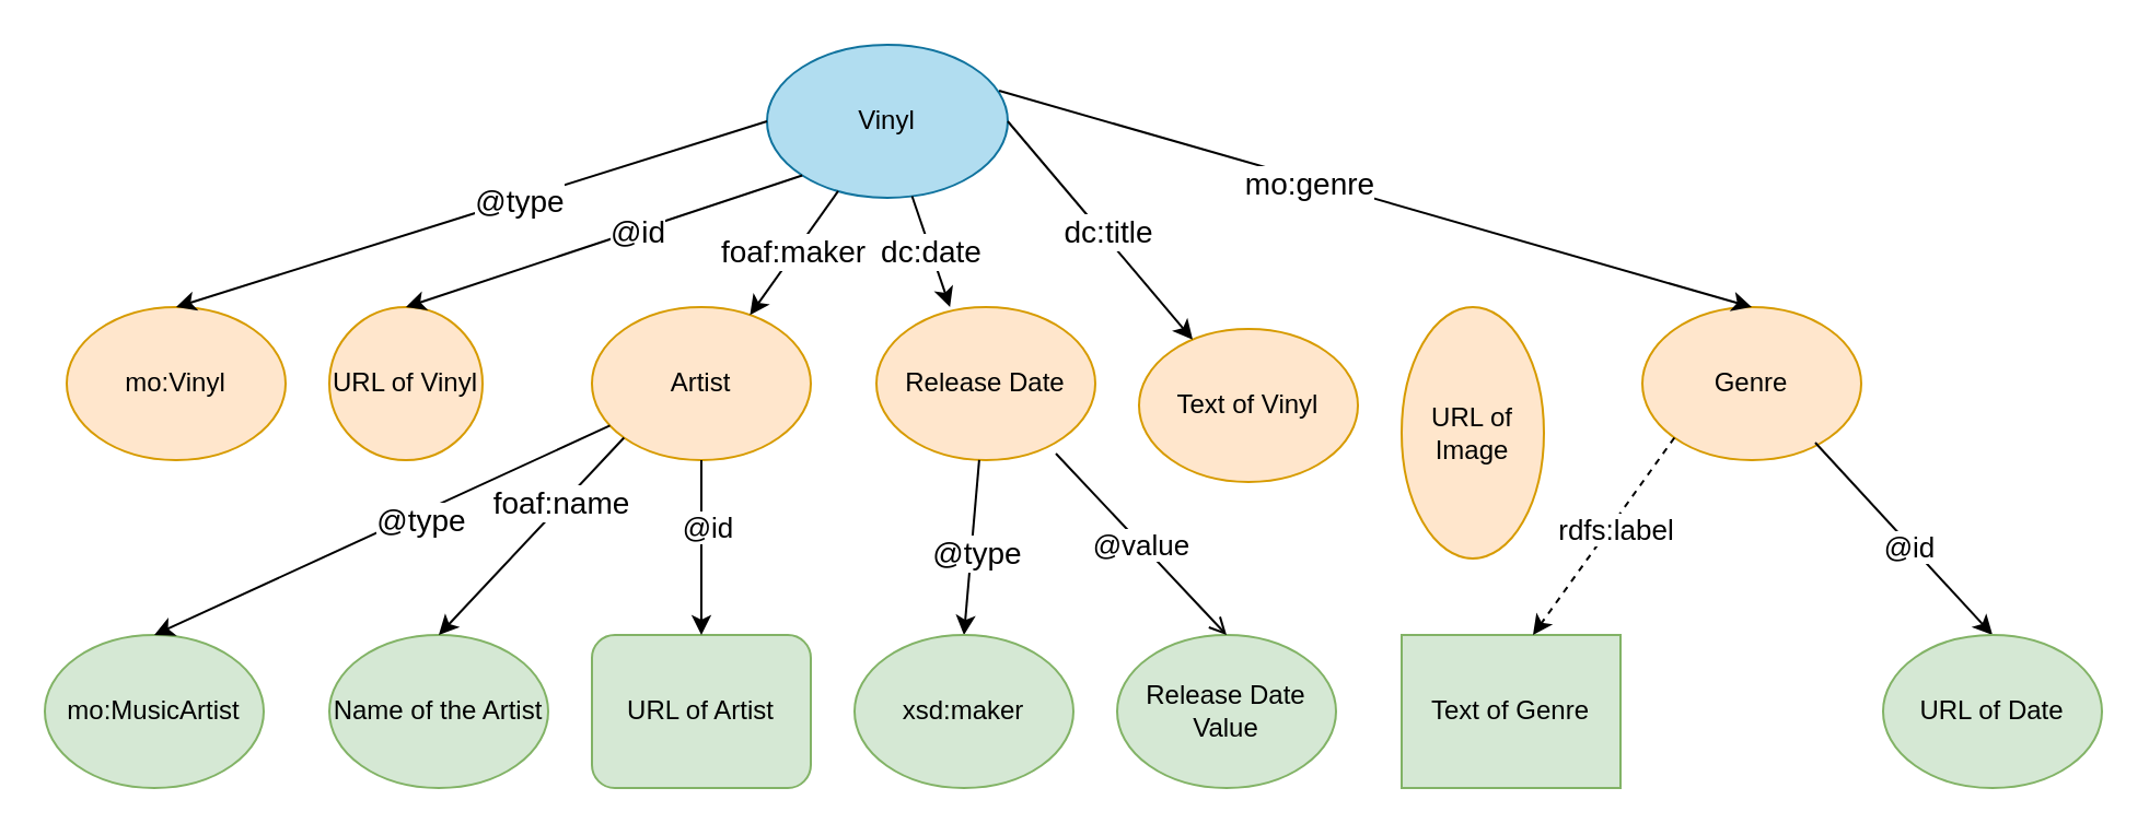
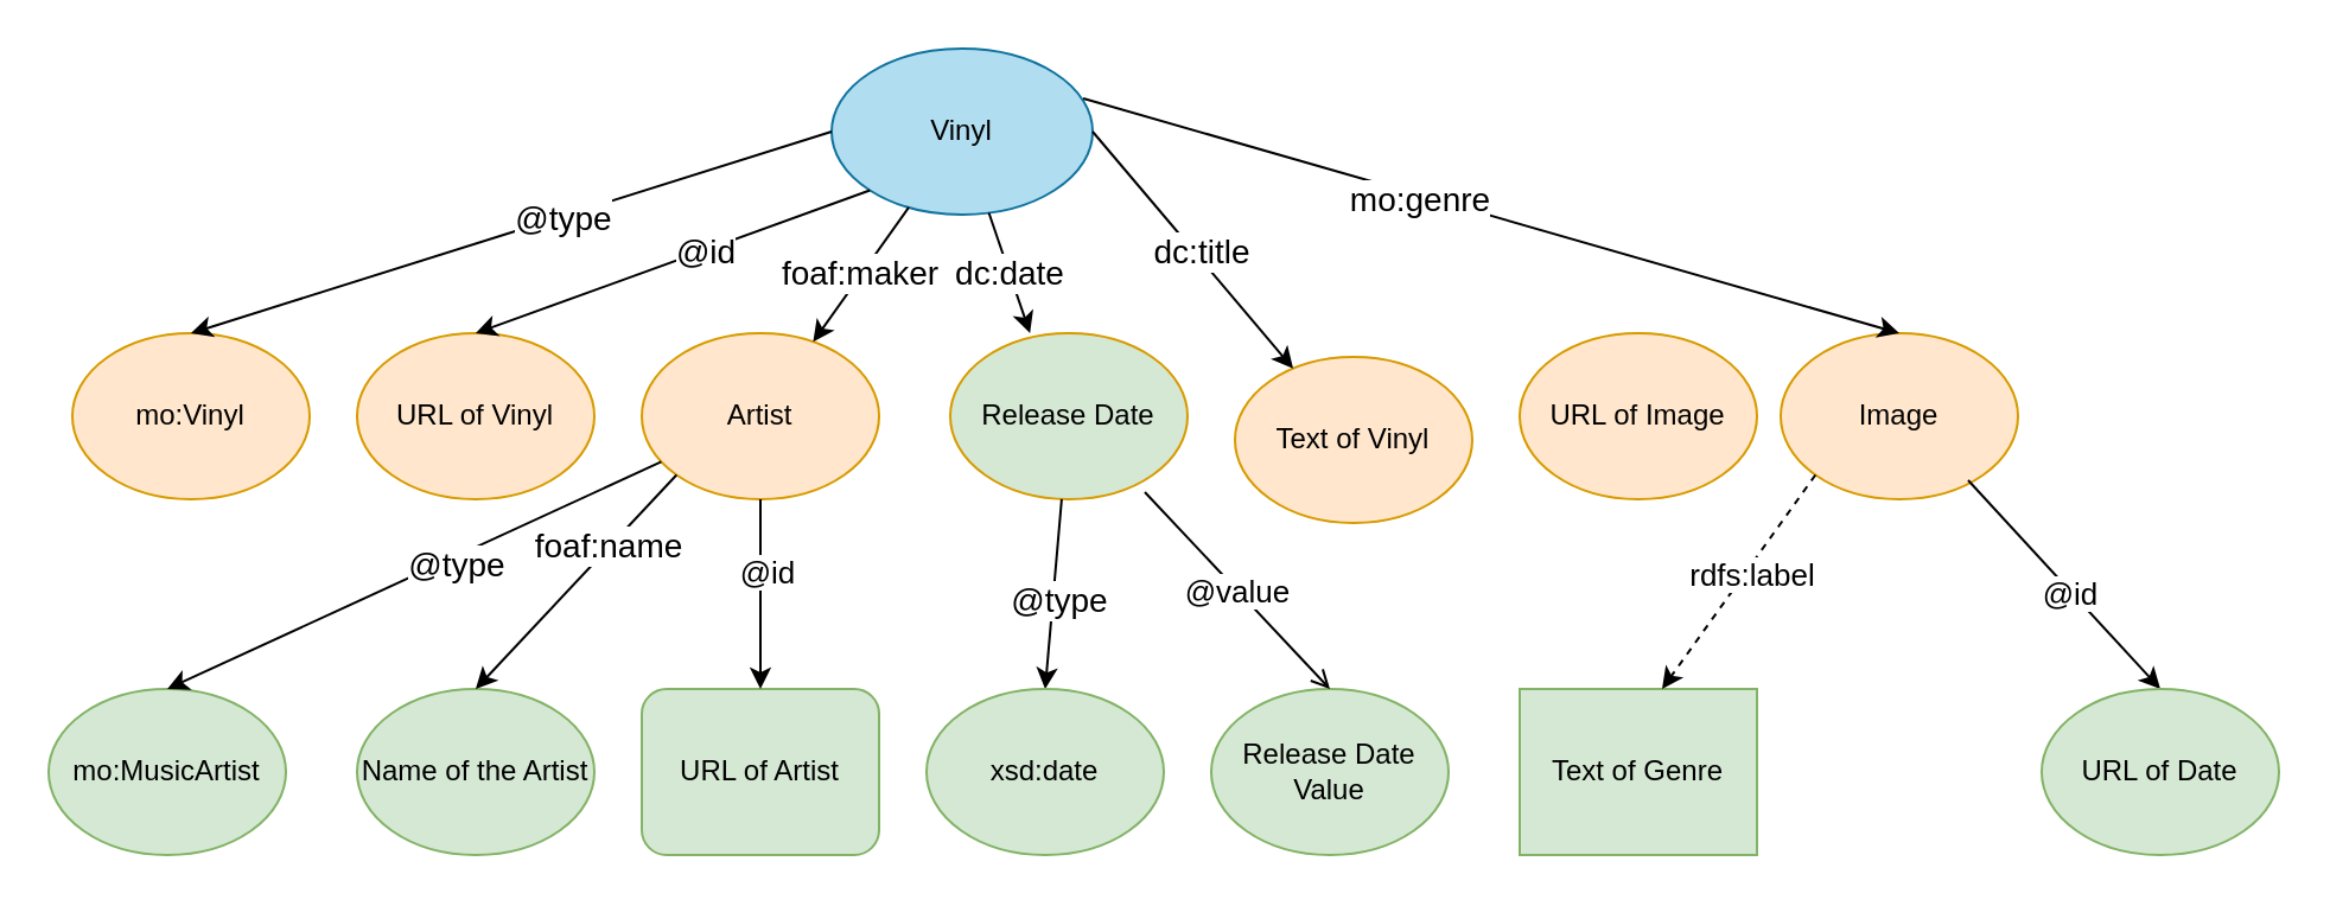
  <mxCell id="0" />
  <mxCell id="1" parent="0" />
  <mxCell id="2" value="Vinyl" style="ellipse;whiteSpace=wrap;html=1;fillColor=#b1ddf0;strokeColor=#10739e;" parent="1" vertex="1"><mxGeometry x="350" y="20" width="110" height="70" as="geometry" /></mxCell>
  <mxCell id="3" value="mo:Vinyl" style="ellipse;whiteSpace=wrap;html=1;fillColor=#ffe6cc;strokeColor=#d79b00;" parent="1" vertex="1"><mxGeometry x="30" y="140" width="100" height="70" as="geometry" /></mxCell>
- <mxCell id="4" value="URL of Vinyl" style="ellipse;whiteSpace=wrap;html=1;fillColor=#ffe6cc;strokeColor=#d79b00;" parent="1" vertex="1"><mxGeometry x="150" y="140" width="70" height="70" as="geometry" /></mxCell>
+ <mxCell id="4" value="URL of Vinyl" style="ellipse;whiteSpace=wrap;html=1;fillColor=#ffe6cc;strokeColor=#d79b00;" parent="1" vertex="1"><mxGeometry x="150" y="140" width="100" height="70" as="geometry" /></mxCell>
  <mxCell id="5" value="Artist" style="ellipse;whiteSpace=wrap;html=1;fillColor=#ffe6cc;strokeColor=#d79b00;" parent="1" vertex="1"><mxGeometry x="270" y="140" width="100" height="70" as="geometry" /></mxCell>
- <mxCell id="6" value="Release Date" style="ellipse;whiteSpace=wrap;html=1;fillColor=#ffe6cc;strokeColor=#d79b00;" parent="1" vertex="1"><mxGeometry x="400" y="140" width="100" height="70" as="geometry" /></mxCell>
+ <mxCell id="6" value="Release Date" style="ellipse;whiteSpace=wrap;html=1;fillColor=#d5e8d4;strokeColor=#d79b00;" parent="1" vertex="1"><mxGeometry x="400" y="140" width="100" height="70" as="geometry" /></mxCell>
  <mxCell id="7" value="" style="endArrow=classic;html=1;rounded=0;exitX=0;exitY=0.5;exitDx=0;exitDy=0;entryX=0.5;entryY=0;entryDx=0;entryDy=0;" parent="1" source="2" target="3" edge="1"><mxGeometry width="50" height="50" relative="1" as="geometry"><mxPoint x="400" y="470" as="sourcePoint" /><mxPoint x="450" y="420" as="targetPoint" /></mxGeometry></mxCell>
  <mxCell id="8" value="&lt;font style=&quot;font-size: 14px;&quot;&gt;@type&lt;/font&gt;" style="edgeLabel;html=1;align=center;verticalAlign=middle;resizable=0;points=[];" parent="7" vertex="1" connectable="0"><mxGeometry x="-0.156" y="1" relative="1" as="geometry"><mxPoint as="offset" /></mxGeometry></mxCell>
  <mxCell id="9" value="" style="endArrow=classic;html=1;rounded=0;exitX=0;exitY=1;exitDx=0;exitDy=0;entryX=0.5;entryY=0;entryDx=0;entryDy=0;" parent="1" source="2" target="4" edge="1"><mxGeometry width="50" height="50" relative="1" as="geometry"><mxPoint x="400" y="470" as="sourcePoint" /><mxPoint x="450" y="420" as="targetPoint" /></mxGeometry></mxCell>
  <mxCell id="10" value="&lt;span style=&quot;font-size: 14px;&quot;&gt;@id&lt;/span&gt;" style="edgeLabel;html=1;align=center;verticalAlign=middle;resizable=0;points=[];" parent="9" vertex="1" connectable="0"><mxGeometry x="-0.163" y="1" relative="1" as="geometry"><mxPoint as="offset" /></mxGeometry></mxCell>
  <mxCell id="11" value="&lt;font style=&quot;font-size: 14px;&quot;&gt;foaf:maker&lt;/font&gt;" style="endArrow=classic;html=1;rounded=0;" parent="1" source="2" target="5" edge="1"><mxGeometry width="50" height="50" relative="1" as="geometry"><mxPoint x="400" y="470" as="sourcePoint" /><mxPoint x="450" y="420" as="targetPoint" /></mxGeometry></mxCell>
  <mxCell id="12" value="&lt;font style=&quot;font-size: 14px;&quot;&gt;dc:date&lt;/font&gt;" style="endArrow=classic;html=1;rounded=0;entryX=0.336;entryY=0;entryDx=0;entryDy=0;entryPerimeter=0;" parent="1" source="2" target="6" edge="1"><mxGeometry width="50" height="50" relative="1" as="geometry"><mxPoint x="458" y="40" as="sourcePoint" /><mxPoint x="450" y="420" as="targetPoint" /></mxGeometry></mxCell>
  <mxCell id="13" value="Text of Vinyl" style="ellipse;whiteSpace=wrap;html=1;fillColor=#ffe6cc;strokeColor=#d79b00;" parent="1" vertex="1"><mxGeometry x="520" y="150" width="100" height="70" as="geometry" /></mxCell>
- <mxCell id="14" value="URL of Image" style="ellipse;whiteSpace=wrap;html=1;fillColor=#ffe6cc;strokeColor=#d79b00;" parent="1" vertex="1"><mxGeometry x="640" y="140" width="65" height="115" as="geometry" /></mxCell>
- <mxCell id="15" value="Genre" style="ellipse;whiteSpace=wrap;html=1;fillColor=#ffe6cc;strokeColor=#d79b00;" parent="1" vertex="1"><mxGeometry x="750" y="140" width="100" height="70" as="geometry" /></mxCell>
+ <mxCell id="14" value="URL of Image" style="ellipse;whiteSpace=wrap;html=1;fillColor=#ffe6cc;strokeColor=#d79b00;" parent="1" vertex="1"><mxGeometry x="640" y="140" width="100" height="70" as="geometry" /></mxCell>
+ <mxCell id="15" value="Image" style="ellipse;whiteSpace=wrap;html=1;fillColor=#ffe6cc;strokeColor=#d79b00;" parent="1" vertex="1"><mxGeometry x="750" y="140" width="100" height="70" as="geometry" /></mxCell>
  <mxCell id="16" value="" style="endArrow=classic;html=1;rounded=0;exitX=1;exitY=0.5;exitDx=0;exitDy=0;" parent="1" source="2" target="13" edge="1"><mxGeometry width="50" height="50" relative="1" as="geometry"><mxPoint x="420" y="470" as="sourcePoint" /><mxPoint x="470" y="420" as="targetPoint" /></mxGeometry></mxCell>
  <mxCell id="17" value="&lt;font style=&quot;font-size: 14px;&quot;&gt;dc:title&lt;/font&gt;" style="edgeLabel;html=1;align=center;verticalAlign=middle;resizable=0;points=[];" parent="16" vertex="1" connectable="0"><mxGeometry x="0.047" y="2" relative="1" as="geometry"><mxPoint as="offset" /></mxGeometry></mxCell>
  <mxCell id="18" value="" style="endArrow=classic;html=1;rounded=0;entryX=0.5;entryY=0;entryDx=0;entryDy=0;exitX=0.964;exitY=0.3;exitDx=0;exitDy=0;exitPerimeter=0;" parent="1" source="2" target="15" edge="1"><mxGeometry width="50" height="50" relative="1" as="geometry"><mxPoint x="440" y="30" as="sourcePoint" /><mxPoint x="470" y="420" as="targetPoint" /></mxGeometry></mxCell>
  <mxCell id="19" value="&lt;font style=&quot;font-size: 14px;&quot;&gt;mo:genre&lt;/font&gt;" style="edgeLabel;html=1;align=center;verticalAlign=middle;resizable=0;points=[];" parent="18" vertex="1" connectable="0"><mxGeometry x="-0.172" y="-2" relative="1" as="geometry"><mxPoint as="offset" /></mxGeometry></mxCell>
  <mxCell id="20" value="" style="endArrow=classic;html=1;rounded=0;entryX=0.5;entryY=0;entryDx=0;entryDy=0;" parent="1" source="6" edge="1" target="22"><mxGeometry width="50" height="50" relative="1" as="geometry"><mxPoint x="420" y="460" as="sourcePoint" /><mxPoint x="450" y="290" as="targetPoint" /></mxGeometry></mxCell>
  <mxCell id="21" value="&lt;font style=&quot;font-size: 14px;&quot;&gt;@type&lt;/font&gt;" style="edgeLabel;html=1;align=center;verticalAlign=middle;resizable=0;points=[];" parent="20" vertex="1" connectable="0"><mxGeometry x="0.075" y="2" relative="1" as="geometry"><mxPoint as="offset" /></mxGeometry></mxCell>
- <mxCell id="22" value="xsd:maker" style="ellipse;whiteSpace=wrap;html=1;fillColor=#d5e8d4;strokeColor=#82b366;" parent="1" vertex="1"><mxGeometry x="390" y="290" width="100" height="70" as="geometry" /></mxCell>
+ <mxCell id="22" value="xsd:date" style="ellipse;whiteSpace=wrap;html=1;fillColor=#d5e8d4;strokeColor=#82b366;" parent="1" vertex="1"><mxGeometry x="390" y="290" width="100" height="70" as="geometry" /></mxCell>
  <mxCell id="23" value="mo:MusicArtist" style="ellipse;whiteSpace=wrap;html=1;fillColor=#d5e8d4;strokeColor=#82b366;" parent="1" vertex="1"><mxGeometry y="290" width="100" height="70" as="geometry" x="20" /></mxCell>
  <mxCell id="24" value="" style="endArrow=classic;html=1;rounded=0;entryX=0.5;entryY=0;entryDx=0;entryDy=0;" parent="1" source="5" target="23" edge="1"><mxGeometry width="50" height="50" relative="1" as="geometry"><mxPoint x="420" y="460" as="sourcePoint" /><mxPoint x="470" y="410" as="targetPoint" /></mxGeometry></mxCell>
  <mxCell id="25" value="&lt;font style=&quot;font-size: 14px;&quot;&gt;@type&lt;/font&gt;" style="edgeLabel;html=1;align=center;verticalAlign=middle;resizable=0;points=[];" parent="24" vertex="1" connectable="0"><mxGeometry x="-0.15" y="3" relative="1" as="geometry"><mxPoint as="offset" /></mxGeometry></mxCell>
  <mxCell id="26" value="Name of the Artist" style="ellipse;whiteSpace=wrap;html=1;fillColor=#d5e8d4;strokeColor=#82b366;" parent="1" vertex="1"><mxGeometry x="150" y="290" width="100" height="70" as="geometry" /></mxCell>
  <mxCell id="27" value="Release Date Value" style="ellipse;whiteSpace=wrap;html=1;fillColor=#d5e8d4;strokeColor=#82b366;" parent="1" vertex="1"><mxGeometry x="510" y="290" width="100" height="70" as="geometry" /></mxCell>
  <mxCell id="28" value="" style="endArrow=classic;html=1;rounded=0;exitX=0;exitY=1;exitDx=0;exitDy=0;entryX=0.5;entryY=0;entryDx=0;entryDy=0;" parent="1" source="5" target="26" edge="1"><mxGeometry width="50" height="50" relative="1" as="geometry"><mxPoint x="420" y="460" as="sourcePoint" /><mxPoint x="470" y="410" as="targetPoint" /></mxGeometry></mxCell>
  <mxCell id="29" value="&lt;font style=&quot;font-size: 14px;&quot;&gt;foaf:name&lt;/font&gt;" style="edgeLabel;html=1;align=center;verticalAlign=middle;resizable=0;points=[];" parent="28" vertex="1" connectable="0"><mxGeometry x="-0.336" y="-2" relative="1" as="geometry"><mxPoint y="1" as="offset" /></mxGeometry></mxCell>
  <mxCell id="30" value="@value" style="endArrow=open;html=1;rounded=0;exitX=0.82;exitY=0.957;exitDx=0;exitDy=0;entryX=0.5;entryY=0;entryDx=0;entryDy=0;exitPerimeter=0;fontSize=13;" parent="1" source="6" target="27" edge="1"><mxGeometry width="50" height="50" relative="1" as="geometry"><mxPoint x="420" y="460" as="sourcePoint" /><mxPoint x="470" y="410" as="targetPoint" /></mxGeometry></mxCell>
  <mxCell id="31" value="" style="endArrow=classic;html=1;rounded=0;exitX=0.79;exitY=0.886;exitDx=0;exitDy=0;exitPerimeter=0;entryX=0.5;entryY=0;entryDx=0;entryDy=0;" edge="1" parent="1" source="15" target="34"><mxGeometry width="50" height="50" relative="1" as="geometry"><mxPoint x="580" y="590" as="sourcePoint" /><mxPoint x="630" y="540" as="targetPoint" /></mxGeometry></mxCell>
  <mxCell id="32" value="@id" style="edgeLabel;html=1;align=center;verticalAlign=middle;resizable=0;points=[];fontSize=13;" vertex="1" connectable="0" parent="31"><mxGeometry x="0.046" y="-1" relative="1" as="geometry"><mxPoint x="1" as="offset" /></mxGeometry></mxCell>
  <mxCell id="33" value="Text of Genre" style="whiteSpace=wrap;html=1;fillColor=#d5e8d4;strokeColor=#82b366;rounded=0;" vertex="1" parent="1"><mxGeometry x="640" y="290" width="100" height="70" as="geometry" /></mxCell>
  <mxCell id="34" value="URL of Date" style="ellipse;whiteSpace=wrap;html=1;fillColor=#d5e8d4;strokeColor=#82b366;" vertex="1" parent="1"><mxGeometry x="860" y="290" width="100" height="70" as="geometry" /></mxCell>
  <mxCell id="35" value="" style="endArrow=classic;html=1;rounded=0;exitX=0;exitY=1;exitDx=0;exitDy=0;entryX=0.6;entryY=0;entryDx=0;entryDy=0;entryPerimeter=0;dashed=1;" edge="1" parent="1" source="15" target="33"><mxGeometry width="50" height="50" relative="1" as="geometry"><mxPoint x="580" y="590" as="sourcePoint" /><mxPoint x="630" y="540" as="targetPoint" /></mxGeometry></mxCell>
  <mxCell id="36" value="&lt;font style=&quot;font-size: 13px;&quot;&gt;rdfs:label&lt;/font&gt;" style="edgeLabel;html=1;align=center;verticalAlign=middle;resizable=0;points=[];" vertex="1" connectable="0" parent="35"><mxGeometry x="-0.107" y="2" relative="1" as="geometry"><mxPoint as="offset" /></mxGeometry></mxCell>
  <mxCell id="37" value="URL of Artist" style="whiteSpace=wrap;html=1;fillColor=#d5e8d4;strokeColor=#82b366;rounded=1;" vertex="1" parent="1"><mxGeometry x="270" y="290" width="100" height="70" as="geometry" /></mxCell>
  <mxCell id="38" value="" style="endArrow=classic;html=1;rounded=0;exitX=0.5;exitY=1;exitDx=0;exitDy=0;entryX=0.5;entryY=0;entryDx=0;entryDy=0;" edge="1" parent="1" source="5" target="37"><mxGeometry width="50" height="50" relative="1" as="geometry"><mxPoint x="580" y="590" as="sourcePoint" /><mxPoint x="630" y="540" as="targetPoint" /></mxGeometry></mxCell>
  <mxCell id="39" value="@id" style="edgeLabel;html=1;align=center;verticalAlign=middle;resizable=0;points=[];fontSize=13;" vertex="1" connectable="0" parent="38"><mxGeometry x="-0.241" y="1" relative="1" as="geometry"><mxPoint x="1" as="offset" /></mxGeometry></mxCell>
